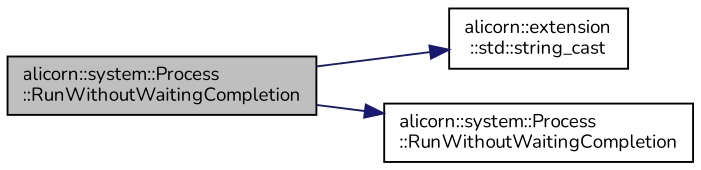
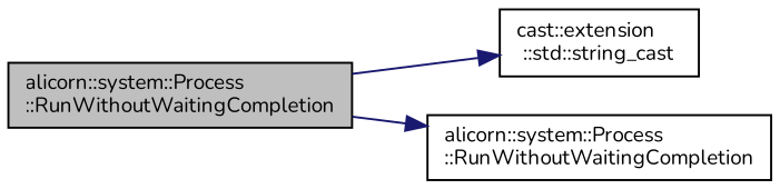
  digraph {
    rankdir=LR
    fontname=Nunito
    node [color=black fillcolor=white fontname=Nunito fontsize=10 shape=record style=filled]
    edge [color=midnightblue fontname=Nunito fontsize=10 labelfontname=Verdana labelfontsize=10 style=solid]
    n1 [fillcolor=grey75 fontcolor=black height=0.2 label="alicorn::system::Process\l::RunWithoutWaitingCompletion" width=0.4]
-   n2 [height=0.2 label="alicorn::extension\l::std::string_cast" width=0.4]
+   n2 [height=0.2 label="cast::extension\l::std::string_cast" width=0.4]
    n3 [height=0.2 label="alicorn::system::Process\l::RunWithoutWaitingCompletion" width=0.4]
    n1 -> n2
    n1 -> n3
  }
